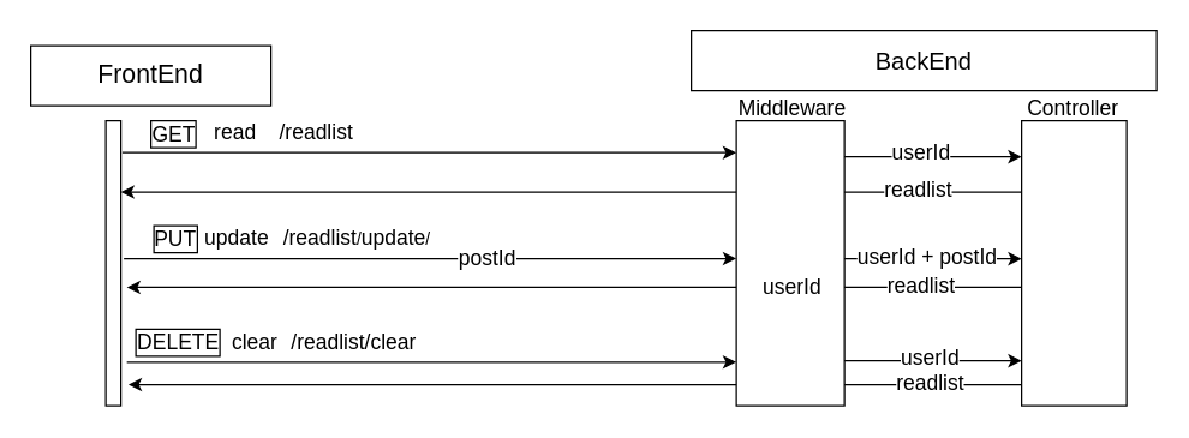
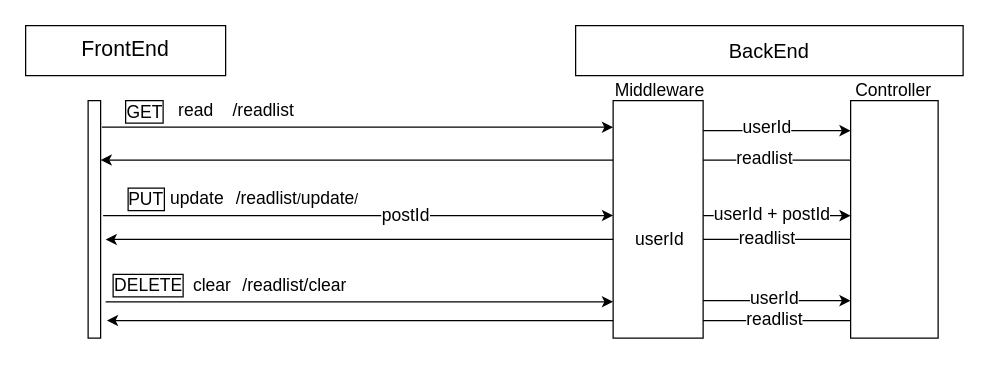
  <mxCell id="0" />
  <mxCell id="1" parent="0" />
  <mxCell id="2" value="" style="endArrow=classic;html=1;rounded=0;entryX=1.5;entryY=0.926;entryDx=0;entryDy=0;entryPerimeter=0;" edge="1" parent="1" source="19" target="22"><mxGeometry width="50" height="50" relative="1" as="geometry"><mxPoint x="372" y="310" as="sourcePoint" /><mxPoint x="490" y="310" as="targetPoint" /></mxGeometry></mxCell>
  <mxCell id="3" value="&lt;font style=&quot;font-size: 14px;&quot;&gt;readlist&lt;/font&gt;" style="edgeLabel;html=1;align=center;verticalAlign=middle;resizable=0;points=[];" vertex="1" connectable="0" parent="2"><mxGeometry x="-0.792" y="2" relative="1" as="geometry"><mxPoint y="-3" as="offset" /></mxGeometry></mxCell>
  <mxCell id="4" value="" style="endArrow=classic;html=1;rounded=0;entryX=1.4;entryY=0.632;entryDx=0;entryDy=0;entryPerimeter=0;" edge="1" parent="1"><mxGeometry width="50" height="50" relative="1" as="geometry"><mxPoint x="680" y="191" as="sourcePoint" /><mxPoint x="84" y="191.08" as="targetPoint" /><Array as="points"><mxPoint x="600" y="191" /></Array></mxGeometry></mxCell>
  <mxCell id="5" value="&lt;font style=&quot;font-size: 14px;&quot;&gt;readlist&lt;/font&gt;" style="edgeLabel;html=1;align=center;verticalAlign=middle;resizable=0;points=[];" vertex="1" connectable="0" parent="4"><mxGeometry x="-0.776" y="2" relative="1" as="geometry"><mxPoint x="-1" y="-4" as="offset" /></mxGeometry></mxCell>
  <mxCell id="6" value="" style="endArrow=classic;html=1;rounded=0;entryX=1;entryY=0.25;entryDx=0;entryDy=0;" edge="1" parent="1" source="19" target="22"><mxGeometry width="50" height="50" relative="1" as="geometry"><mxPoint x="600" y="190" as="sourcePoint" /><mxPoint x="690" y="114" as="targetPoint" /></mxGeometry></mxCell>
  <mxCell id="7" value="&lt;font style=&quot;font-size: 14px;&quot;&gt;readlist&lt;/font&gt;" style="edgeLabel;html=1;align=center;verticalAlign=middle;resizable=0;points=[];" vertex="1" connectable="0" parent="6"><mxGeometry x="0.07" y="-2" relative="1" as="geometry"><mxPoint x="251" as="offset" /></mxGeometry></mxCell>
  <mxCell id="8" value="" style="html=1;points=[];perimeter=orthogonalPerimeter;outlineConnect=0;targetShapes=umlLifeline;portConstraint=eastwest;newEdgeStyle={&quot;edgeStyle&quot;:&quot;elbowEdgeStyle&quot;,&quot;elbow&quot;:&quot;vertical&quot;,&quot;curved&quot;:0,&quot;rounded&quot;:0};" vertex="1" parent="1"><mxGeometry x="490" y="80" width="72" height="190" as="geometry" /></mxCell>
  <mxCell id="9" value="" style="endArrow=classic;html=1;rounded=0;exitX=1.1;exitY=0.112;exitDx=0;exitDy=0;exitPerimeter=0;" edge="1" parent="1" source="22" target="8"><mxGeometry width="50" height="50" relative="1" as="geometry"><mxPoint x="81" y="103.9" as="sourcePoint" /><mxPoint x="520" y="104" as="targetPoint" /></mxGeometry></mxCell>
  <mxCell id="10" value="&lt;font style=&quot;font-size: 14px;&quot;&gt;userId&lt;/font&gt;" style="edgeLabel;html=1;align=center;verticalAlign=middle;resizable=0;points=[];" vertex="1" connectable="0" parent="9"><mxGeometry x="-0.001" y="3" relative="1" as="geometry"><mxPoint x="241" y="92" as="offset" /></mxGeometry></mxCell>
  <mxCell id="11" value="&lt;font style=&quot;font-size: 14px;&quot;&gt;/readlist&lt;/font&gt;" style="edgeLabel;html=1;align=center;verticalAlign=middle;resizable=0;points=[];" vertex="1" connectable="0" parent="9"><mxGeometry x="0.749" y="1" relative="1" as="geometry"><mxPoint x="-230" y="-13" as="offset" /></mxGeometry></mxCell>
  <mxCell id="12" value="&lt;font style=&quot;font-size: 14px;&quot;&gt;read&lt;/font&gt;" style="edgeLabel;html=1;align=center;verticalAlign=middle;resizable=0;points=[];" vertex="1" connectable="0" parent="9"><mxGeometry x="-0.786" relative="1" as="geometry"><mxPoint x="30" y="-14" as="offset" /></mxGeometry></mxCell>
  <mxCell id="13" value="&lt;font style=&quot;font-size: 14px;&quot;&gt;GET&lt;/font&gt;" style="edgeLabel;html=1;align=center;verticalAlign=middle;resizable=0;points=[];labelBorderColor=default;" vertex="1" connectable="0" parent="9"><mxGeometry x="-0.839" y="3" relative="1" as="geometry"><mxPoint y="-10" as="offset" /></mxGeometry></mxCell>
  <mxCell id="14" value="" style="endArrow=classic;html=1;rounded=0;exitX=1.2;exitY=0.682;exitDx=0;exitDy=0;exitPerimeter=0;" edge="1" parent="1"><mxGeometry width="50" height="50" relative="1" as="geometry"><mxPoint x="82" y="171.94" as="sourcePoint" /><mxPoint x="490" y="171.94" as="targetPoint" /></mxGeometry></mxCell>
  <mxCell id="15" value="&lt;font style=&quot;font-size: 14px;&quot;&gt;/readlist&lt;/font&gt;/&lt;font style=&quot;font-size: 14px;&quot;&gt;update&lt;/font&gt;/" style="edgeLabel;html=1;align=center;verticalAlign=middle;resizable=0;points=[];" vertex="1" connectable="0" parent="14"><mxGeometry x="0.749" y="1" relative="1" as="geometry"><mxPoint x="-203" y="-13" as="offset" /></mxGeometry></mxCell>
  <mxCell id="16" value="&lt;font style=&quot;font-size: 14px;&quot;&gt;update&lt;/font&gt;" style="edgeLabel;html=1;align=center;verticalAlign=middle;resizable=0;points=[];" vertex="1" connectable="0" parent="14"><mxGeometry x="-0.786" relative="1" as="geometry"><mxPoint x="30" y="-14" as="offset" /></mxGeometry></mxCell>
  <mxCell id="17" value="&lt;font style=&quot;font-size: 14px;&quot;&gt;PUT&lt;/font&gt;" style="edgeLabel;html=1;align=center;verticalAlign=middle;resizable=0;points=[];labelBorderColor=default;" vertex="1" connectable="0" parent="14"><mxGeometry x="-0.839" y="3" relative="1" as="geometry"><mxPoint y="-10" as="offset" /></mxGeometry></mxCell>
  <mxCell id="18" value="&lt;font style=&quot;font-size: 14px;&quot;&gt;postId&lt;/font&gt;" style="edgeLabel;html=1;align=center;verticalAlign=middle;resizable=0;points=[];" vertex="1" connectable="0" parent="14"><mxGeometry x="-0.083" relative="1" as="geometry"><mxPoint x="54" as="offset" /></mxGeometry></mxCell>
  <mxCell id="19" value="" style="html=1;points=[];perimeter=orthogonalPerimeter;outlineConnect=0;targetShapes=umlLifeline;portConstraint=eastwest;newEdgeStyle={&quot;edgeStyle&quot;:&quot;elbowEdgeStyle&quot;,&quot;elbow&quot;:&quot;vertical&quot;,&quot;curved&quot;:0,&quot;rounded&quot;:0};" vertex="1" parent="1"><mxGeometry x="680" y="80" width="70" height="190" as="geometry" /></mxCell>
  <mxCell id="20" value="" style="endArrow=classic;html=1;rounded=0;" edge="1" parent="1" source="8"><mxGeometry width="50" height="50" relative="1" as="geometry"><mxPoint x="560" y="104" as="sourcePoint" /><mxPoint x="680" y="104" as="targetPoint" /></mxGeometry></mxCell>
- <mxCell id="21" value="&lt;font style=&quot;font-size: 17px;&quot;&gt;FrontEnd&lt;/font&gt;" style="rounded=0;whiteSpace=wrap;html=1;" vertex="1" parent="1"><mxGeometry x="20" y="30" width="160" height="40" as="geometry" /></mxCell>
+ <mxCell id="21" value="&lt;font style=&quot;font-size: 17px;&quot;&gt;FrontEnd&lt;/font&gt;" style="rounded=0;whiteSpace=wrap;html=1;" vertex="1" parent="1"><mxGeometry x="20" y="20" width="160" height="40" as="geometry" /></mxCell>
  <mxCell id="22" value="" style="rounded=0;whiteSpace=wrap;html=1;" vertex="1" parent="1"><mxGeometry x="70" y="80" width="10" height="190" as="geometry" /></mxCell>
  <mxCell id="23" value="&lt;font style=&quot;font-size: 16px;&quot;&gt;BackEnd&lt;/font&gt;" style="rounded=0;whiteSpace=wrap;html=1;" vertex="1" parent="1"><mxGeometry x="460" y="20" width="310" height="40" as="geometry" /></mxCell>
  <mxCell id="24" value="&lt;font style=&quot;font-size: 14px;&quot;&gt;userId&lt;/font&gt;" style="edgeLabel;html=1;align=center;verticalAlign=middle;resizable=0;points=[];" vertex="1" connectable="0" parent="1"><mxGeometry x="620" y="80" as="geometry"><mxPoint x="-8" y="20" as="offset" /></mxGeometry></mxCell>
  <mxCell id="25" value="" style="endArrow=classic;html=1;rounded=0;" edge="1" parent="1"><mxGeometry width="50" height="50" relative="1" as="geometry"><mxPoint x="562" y="172" as="sourcePoint" /><mxPoint x="680" y="172" as="targetPoint" /></mxGeometry></mxCell>
  <mxCell id="26" value="&lt;font style=&quot;font-size: 14px;&quot;&gt;userId + postId&lt;br&gt;&lt;/font&gt;" style="edgeLabel;html=1;align=center;verticalAlign=middle;resizable=0;points=[];" vertex="1" connectable="0" parent="25"><mxGeometry x="-0.17" relative="1" as="geometry"><mxPoint x="5" y="-2" as="offset" /></mxGeometry></mxCell>
  <mxCell id="27" value="" style="endArrow=classic;html=1;rounded=0;exitX=1.4;exitY=0.847;exitDx=0;exitDy=0;exitPerimeter=0;" edge="1" parent="1" source="22" target="8"><mxGeometry width="50" height="50" relative="1" as="geometry"><mxPoint x="622" y="164" as="sourcePoint" /><mxPoint x="740" y="164" as="targetPoint" /></mxGeometry></mxCell>
  <mxCell id="28" value="&lt;font style=&quot;font-size: 14px;&quot;&gt;DELETE&lt;/font&gt;" style="edgeLabel;html=1;align=center;verticalAlign=middle;resizable=0;points=[];labelBorderColor=default;" vertex="1" connectable="0" parent="27"><mxGeometry x="-0.837" relative="1" as="geometry"><mxPoint y="-13" as="offset" /></mxGeometry></mxCell>
  <mxCell id="29" value="&lt;font style=&quot;font-size: 14px;&quot;&gt;clear&lt;/font&gt;" style="edgeLabel;html=1;align=center;verticalAlign=middle;resizable=0;points=[];" vertex="1" connectable="0" parent="27"><mxGeometry x="-0.606" y="4" relative="1" as="geometry"><mxPoint x="4" y="-9" as="offset" /></mxGeometry></mxCell>
  <mxCell id="30" value="&lt;font style=&quot;font-size: 14px;&quot;&gt;/readlist/clear&lt;/font&gt;" style="edgeLabel;html=1;align=center;verticalAlign=middle;resizable=0;points=[];" vertex="1" connectable="0" parent="27"><mxGeometry x="-0.31" relative="1" as="geometry"><mxPoint x="10" y="-13" as="offset" /></mxGeometry></mxCell>
  <mxCell id="31" value="" style="endArrow=classic;html=1;rounded=0;" edge="1" parent="1"><mxGeometry width="50" height="50" relative="1" as="geometry"><mxPoint x="562" y="240" as="sourcePoint" /><mxPoint x="680" y="240" as="targetPoint" /></mxGeometry></mxCell>
  <mxCell id="32" value="&lt;font style=&quot;font-size: 14px;&quot;&gt;userId&lt;/font&gt;" style="edgeLabel;html=1;align=center;verticalAlign=middle;resizable=0;points=[];" vertex="1" connectable="0" parent="31"><mxGeometry x="-0.051" y="1" relative="1" as="geometry"><mxPoint y="-2" as="offset" /></mxGeometry></mxCell>
  <mxCell id="33" value="&lt;font style=&quot;font-size: 14px;&quot;&gt;Middleware&lt;/font&gt;" style="text;html=1;align=center;verticalAlign=middle;resizable=0;points=[];autosize=1;strokeColor=none;fillColor=none;" vertex="1" parent="1"><mxGeometry x="482" y="57" width="90" height="30" as="geometry" /></mxCell>
  <mxCell id="34" value="&lt;font style=&quot;font-size: 14px;&quot;&gt;Controller&lt;/font&gt;" style="text;html=1;align=center;verticalAlign=middle;resizable=0;points=[];autosize=1;strokeColor=none;fillColor=none;" vertex="1" parent="1"><mxGeometry x="669" y="57" width="90" height="30" as="geometry" /></mxCell>
